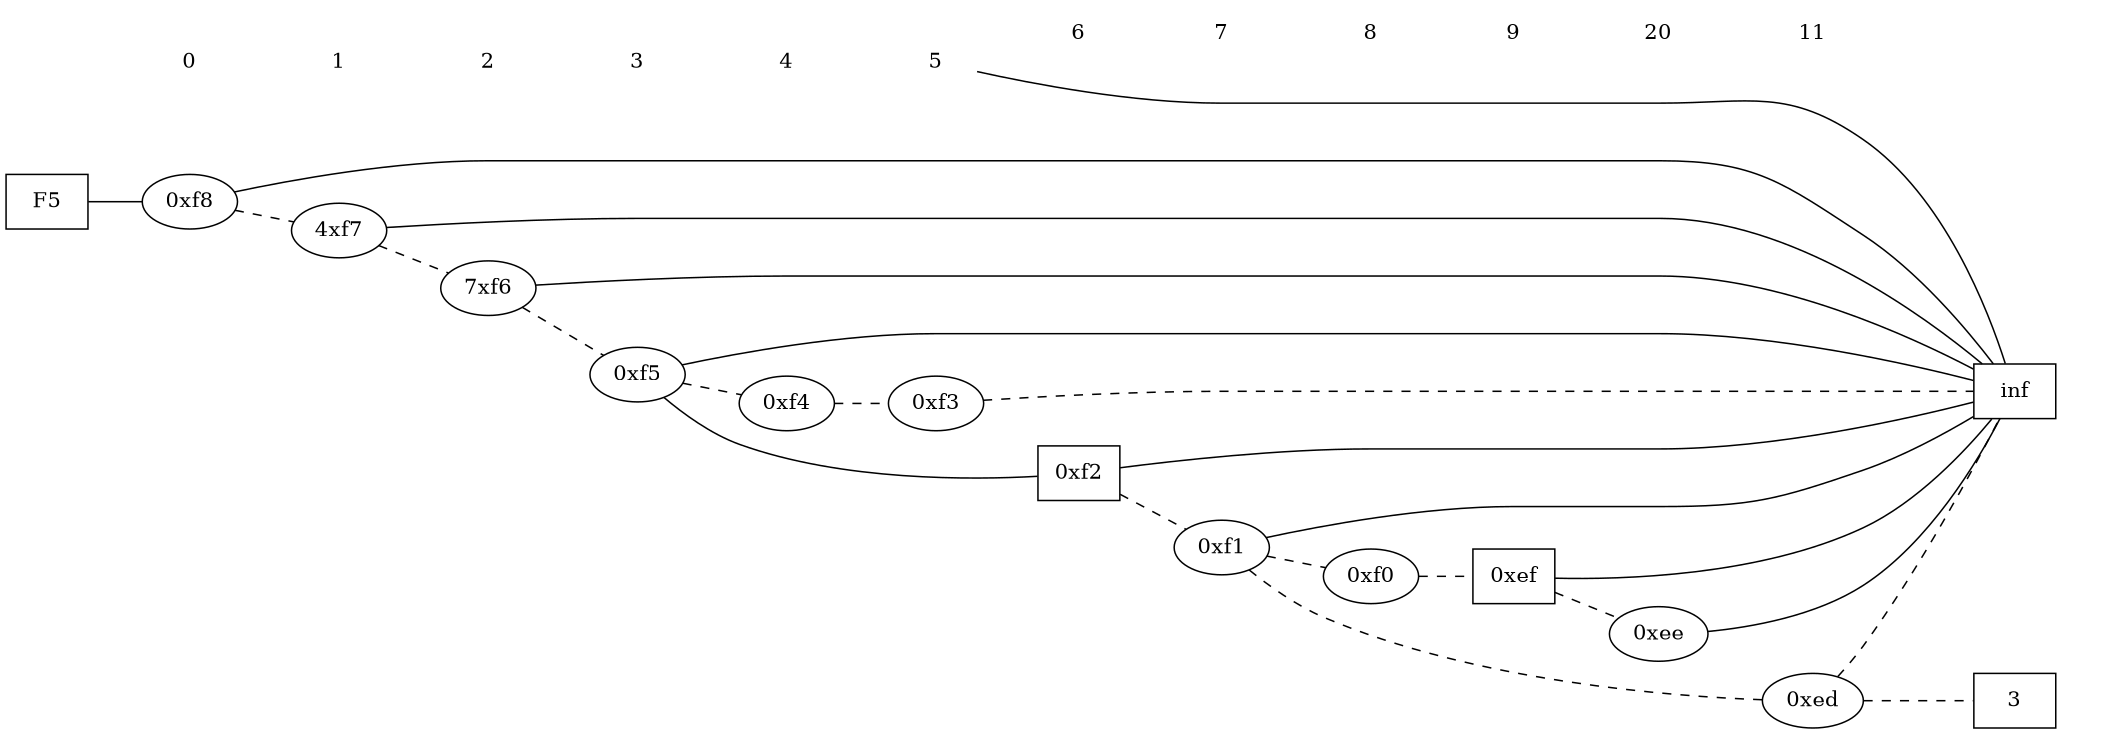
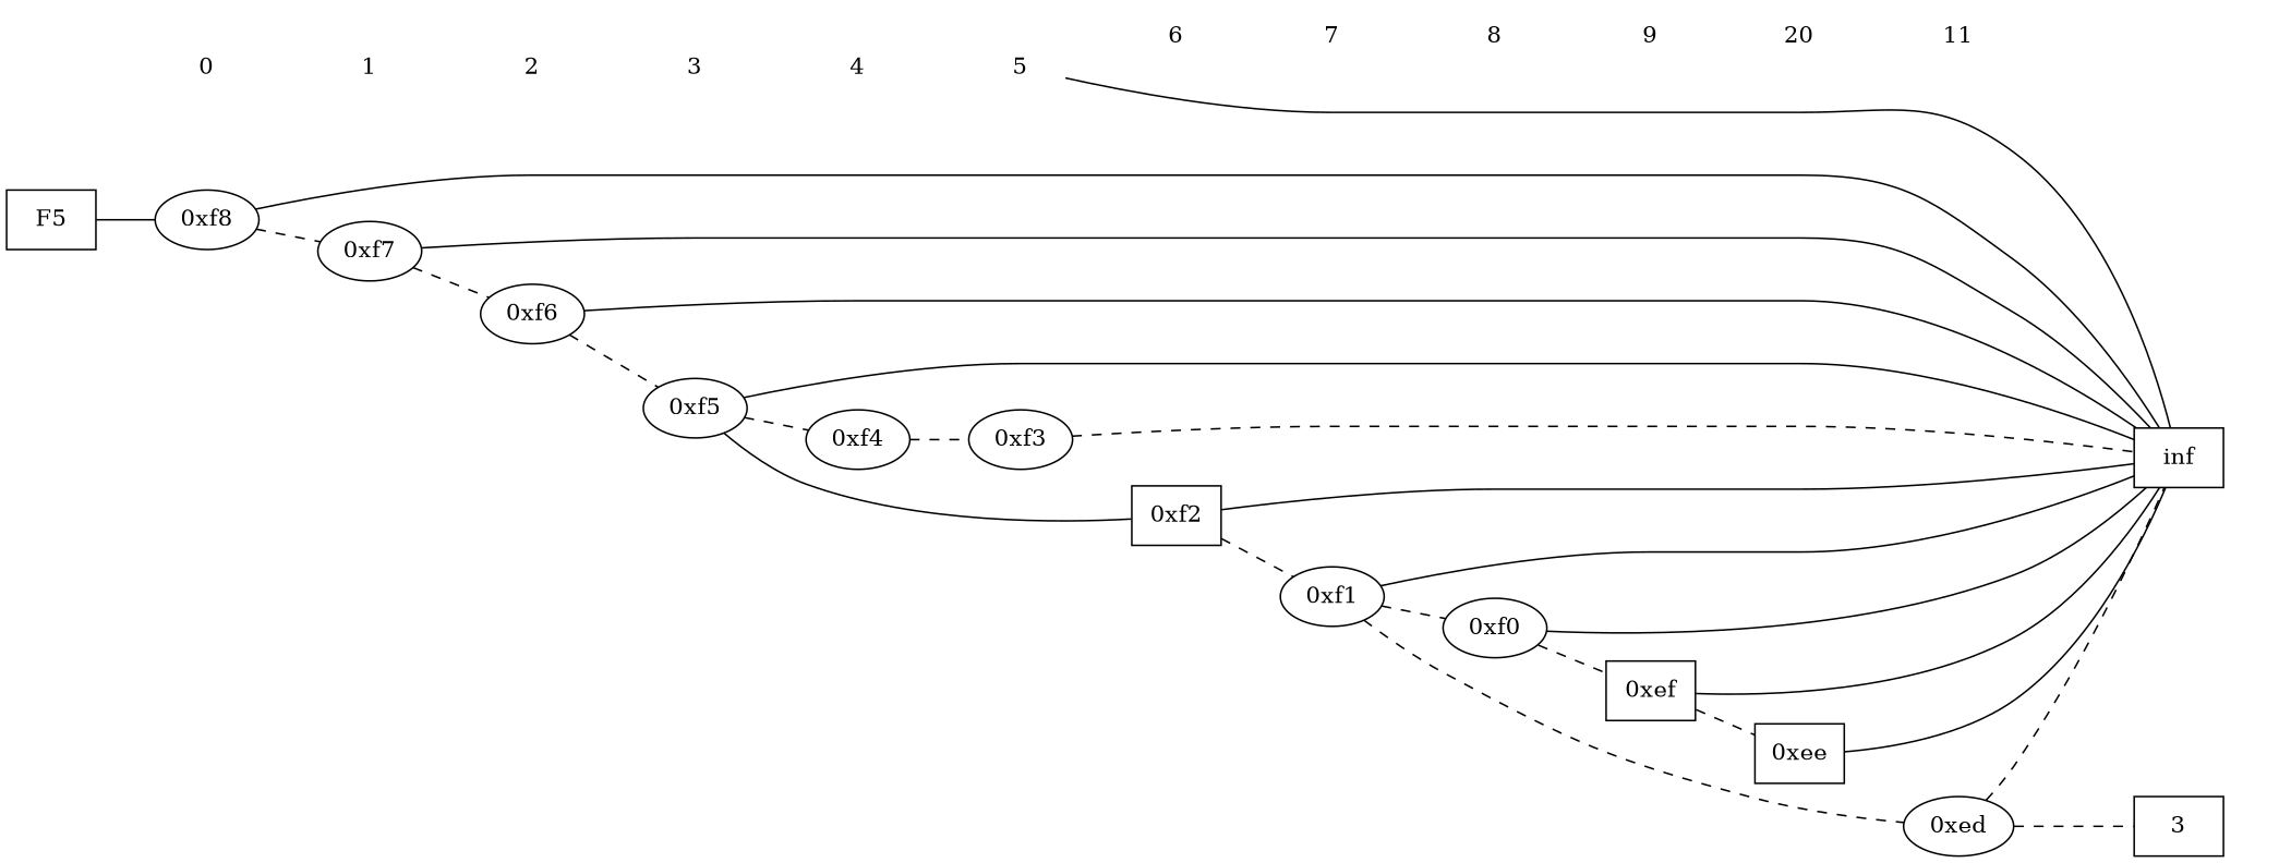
  digraph {
    rankdir=LR
    node [shape=plaintext]
    edge [dir=none style=dashed]
    "CONST NODES" [style=invis]
    " 0 "
    " 1 "
    " 2 "
    " 3 "
    " 4 "
    " 5 "
    " 6 "
    " 7 "
    " 8 "
    " 9 "
    n12 [label=20]
    " 11 "
    n14 [label=F5 shape=box]
    "0xf8" [shape=""]
-   "0xf7" [label="4xf7" shape=""]
-   "0xf6" [label="7xf6" shape=""]
+   "0xf7" [shape=""]
+   "0xf6" [shape=""]
    "0xf5" [shape=""]
    "0xf4" [shape=""]
    "0xf3" [shape=""]
    "0xf2" [shape=box]
    "0xf1" [shape=""]
    "0xf0" [shape=""]
    "0xef" [shape=box]
-   "0xee" [shape=""]
+   "0xee" [shape=box]
    "0xed" [shape=""]
    n27 [label=inf shape=box]
    n28 [label=3 shape=box]
    subgraph sub_1 {
      "CONST NODES"
      " 0 "
      " 1 "
      " 2 "
      " 3 "
      " 4 "
      " 5 "
      " 6 "
      " 7 "
      " 8 "
      " 9 "
      n12
      " 11 "
    }
    subgraph sub_2 {
      rank=same
      n14
    }
    subgraph sub_3 {
      rank=same
      " 0 "
      "0xf8"
    }
    subgraph sub_4 {
      rank=same
      " 1 "
      "0xf7"
    }
    subgraph sub_5 {
      rank=same
      " 2 "
      "0xf6"
    }
    subgraph sub_6 {
      rank=same
      " 3 "
      "0xf5"
    }
    subgraph sub_7 {
      rank=same
      " 4 "
      "0xf4"
    }
    subgraph sub_8 {
      rank=same
      " 5 "
      "0xf3"
    }
    subgraph sub_9 {
      rank=same
      " 6 "
      "0xf2"
    }
    subgraph sub_10 {
      rank=same
      " 7 "
      "0xf1"
    }
    subgraph sub_11 {
      rank=same
      " 8 "
      "0xf0"
    }
    subgraph sub_12 {
      rank=same
      " 9 "
      "0xef"
    }
    subgraph sub_13 {
      rank=same
      n12
      "0xee"
    }
    subgraph sub_14 {
      rank=same
      " 11 "
      "0xed"
    }
    subgraph sub_15 {
      rank=same
      "CONST NODES"
      subgraph sub_16 {
        rank=same
        n27
        n28
      }
    }
    " 0 " -> " 1 " [style=invis]
    " 1 " -> " 2 " [style=invis]
    " 2 " -> " 3 " [style=invis]
    " 3 " -> " 4 " [style=invis]
    " 4 " -> " 5 " [style=invis]
    " 5 " -> " 6 " [style=invis]
    " 5 " -> n27 [style=""]
    " 6 " -> " 7 " [style=invis]
    " 7 " -> " 8 " [style=invis]
    " 8 " -> " 9 " [style=invis]
    " 9 " -> n12 [style=invis]
    n12 -> " 11 " [style=invis]
    " 11 " -> "CONST NODES" [style=invis]
    n14 -> "0xf8" [style=solid]
    "0xf8" -> "0xf7"
    "0xf8" -> n27 [style=""]
    "0xf7" -> "0xf6"
    "0xf7" -> n27 [style=""]
    "0xf6" -> "0xf5"
    "0xf6" -> n27 [style=""]
    "0xf5" -> "0xf4"
    "0xf5" -> "0xf2" [style=""]
    "0xf5" -> n27 [style=""]
    "0xf4" -> "0xf3"
    "0xf3" -> n27
    "0xf2" -> "0xf1"
    "0xf2" -> n27 [style=""]
    "0xf1" -> "0xf0"
    "0xf1" -> "0xed"
    "0xf1" -> n27 [style=""]
    "0xf0" -> "0xef"
+   "0xf0" -> n27 [style=""]
    "0xef" -> "0xee"
    "0xef" -> n27 [style=""]
    "0xee" -> n27 [style=""]
    "0xed" -> n27
    "0xed" -> n28
  }
